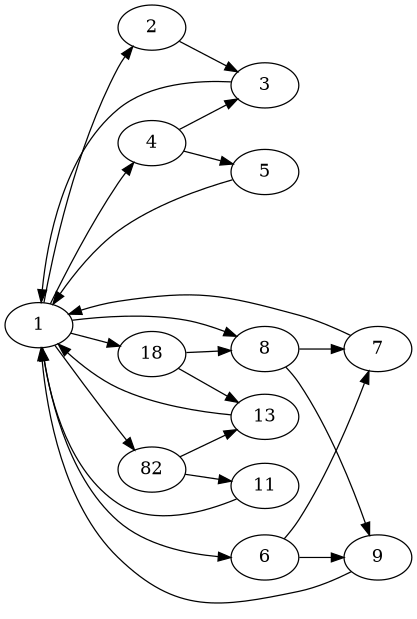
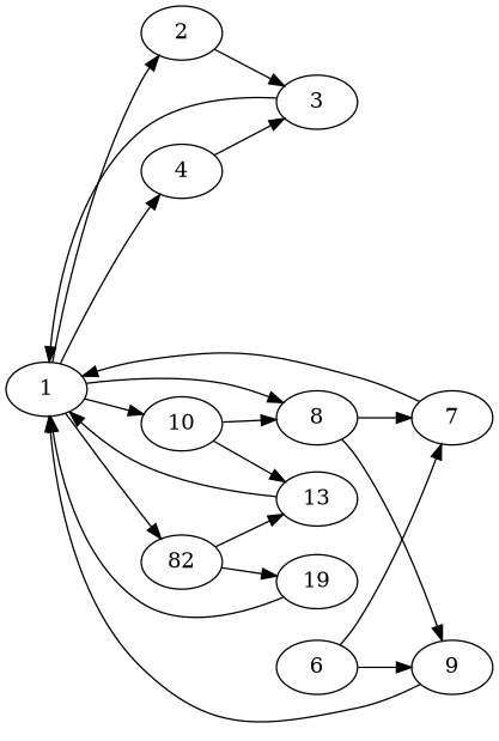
  digraph {
    rankdir=LR
    1
    2
    4
    6
    8
-   10 [label=18]
+   10
    n7 [label=82]
    3
-   5
    7
    9
    13
-   11
+   11 [label=19]
    1 -> 2
    1 -> 4
-   1 -> 6
    1 -> 8
    1 -> 10
    1 -> n7
    2 -> 3
    4 -> 3
-   4 -> 5
    6 -> 7
    6 -> 9
    8 -> 7
    8 -> 9
    10 -> 8
    10 -> 13
    n7 -> 13
    n7 -> 11
    3 -> 1
-   5 -> 1
    7 -> 1
    9 -> 1
    13 -> 1
    11 -> 1
  }
